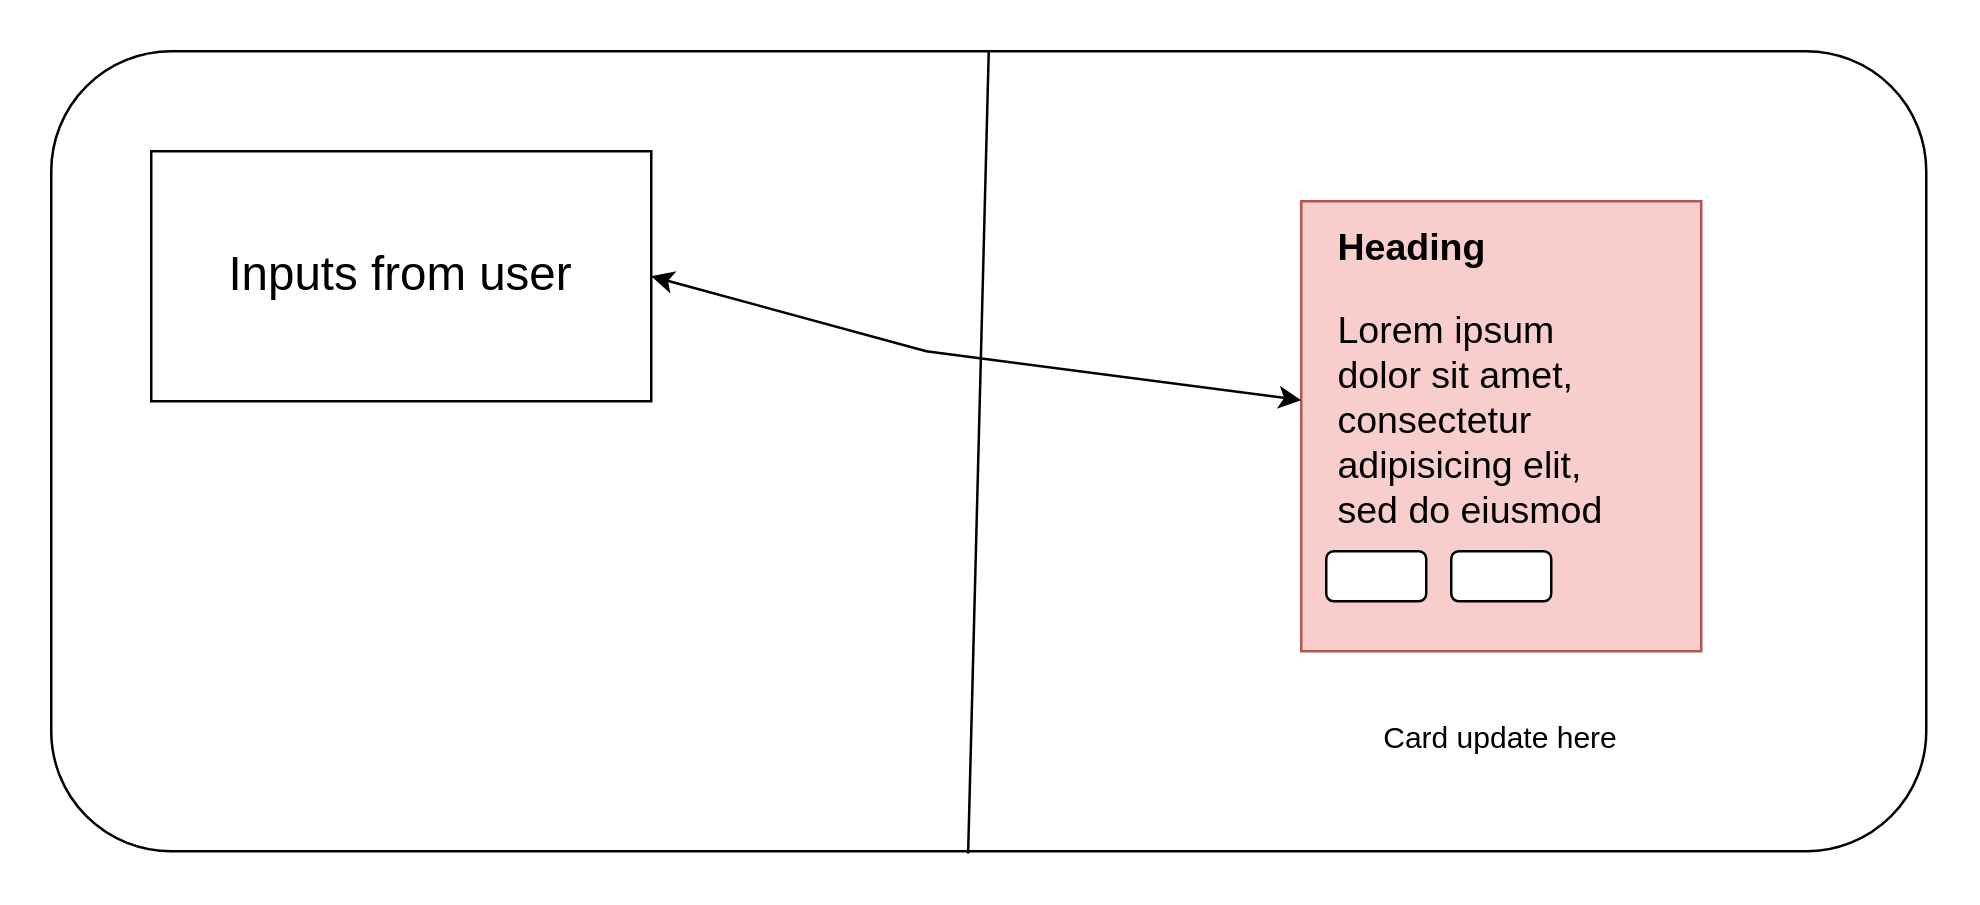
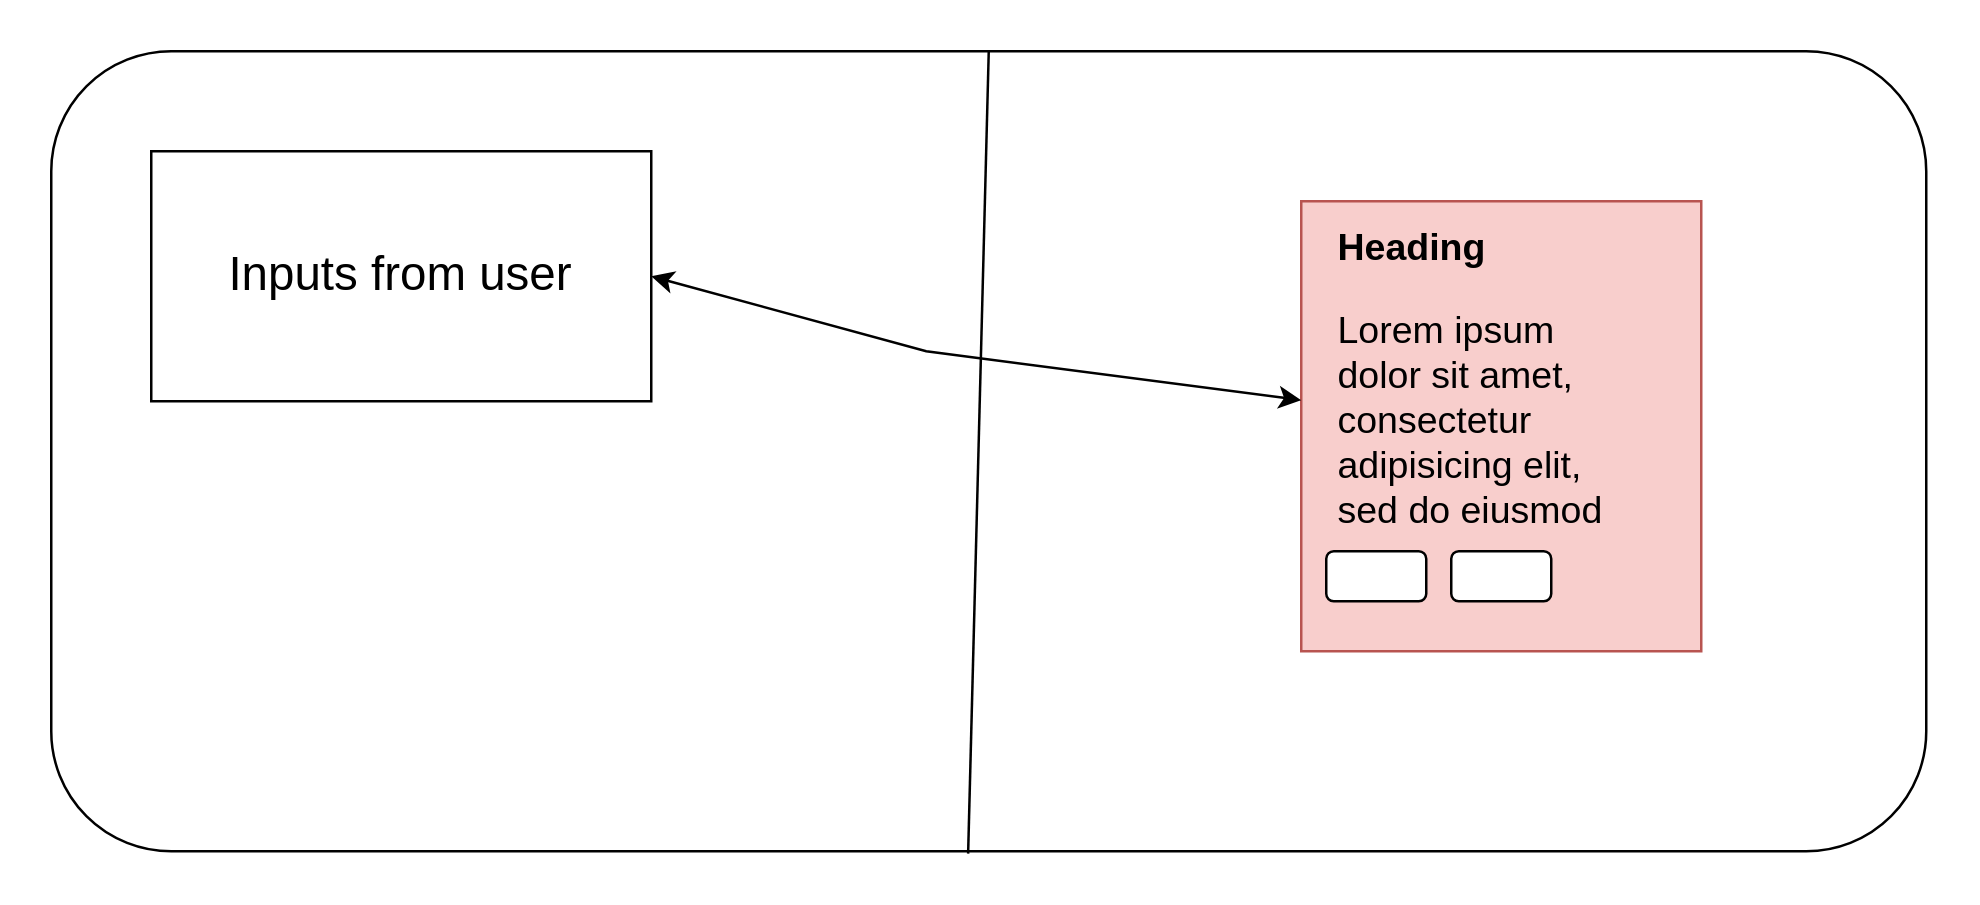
  <mxCell id="0" />
  <mxCell id="1" parent="0" />
  <mxCell id="2" value="" style="rounded=1;whiteSpace=wrap;html=1;" vertex="1" parent="1"><mxGeometry x="20" y="20" width="750" height="320" as="geometry" /></mxCell>
  <mxCell id="3" value="&lt;p style=&quot;line-height: 140%; font-size: 19px;&quot;&gt;Inputs from user&lt;br&gt;&lt;/p&gt;" style="rounded=0;whiteSpace=wrap;html=1;" vertex="1" parent="1"><mxGeometry x="60" y="60" width="200" height="100" as="geometry" /></mxCell>
  <mxCell id="4" value="" style="rounded=0;whiteSpace=wrap;html=1;fillColor=#f8cecc;strokeColor=#b85450;" vertex="1" parent="1"><mxGeometry x="520" y="80" width="160" height="180" as="geometry" /></mxCell>
  <mxCell id="5" value="" style="endArrow=classic;startArrow=classic;html=1;rounded=0;exitX=1;exitY=0.5;exitDx=0;exitDy=0;" edge="1" parent="1" source="3" target="4"><mxGeometry width="50" height="50" relative="1" as="geometry"><mxPoint x="380" y="200" as="sourcePoint" /><mxPoint x="430" y="150" as="targetPoint" /><Array as="points"><mxPoint x="370" y="140" /></Array></mxGeometry></mxCell>
  <mxCell id="6" value="" style="rounded=1;whiteSpace=wrap;html=1;" vertex="1" parent="1"><mxGeometry x="530" y="220" width="40" height="20" as="geometry" /></mxCell>
  <mxCell id="7" value="" style="rounded=1;whiteSpace=wrap;html=1;" vertex="1" parent="1"><mxGeometry x="580" y="220" width="40" height="20" as="geometry" /></mxCell>
  <mxCell id="8" value="&lt;h1 style=&quot;font-size: 15px;&quot;&gt;&lt;font style=&quot;font-size: 15px;&quot;&gt;Heading&lt;/font&gt;&lt;/h1&gt;&lt;p style=&quot;font-size: 15px;&quot;&gt;&lt;font style=&quot;font-size: 15px;&quot;&gt;Lorem ipsum dolor sit amet, consectetur adipisicing elit, sed do eiusmod tempor incididunt ut labore et dolore magna aliqua.&lt;/font&gt;&lt;/p&gt;" style="text;html=1;strokeColor=none;fillColor=none;spacing=5;spacingTop=-20;whiteSpace=wrap;overflow=hidden;rounded=0;" vertex="1" parent="1"><mxGeometry x="530" y="90" width="130" height="120" as="geometry" /></mxCell>
  <mxCell id="9" value="" style="endArrow=none;html=1;rounded=0;exitX=0.489;exitY=1.003;exitDx=0;exitDy=0;exitPerimeter=0;entryX=0.5;entryY=0;entryDx=0;entryDy=0;" edge="1" parent="1" source="2" target="2"><mxGeometry width="50" height="50" relative="1" as="geometry"><mxPoint x="410" y="180" as="sourcePoint" /><mxPoint x="420" y="160" as="targetPoint" /><Array as="points" /></mxGeometry></mxCell>
- <mxCell id="10" value="Card update here" style="text;html=1;strokeColor=none;fillColor=none;align=center;verticalAlign=middle;whiteSpace=wrap;rounded=0;" vertex="1" parent="1"><mxGeometry x="510" y="280" width="180" height="30" as="geometry" /></mxCell>
